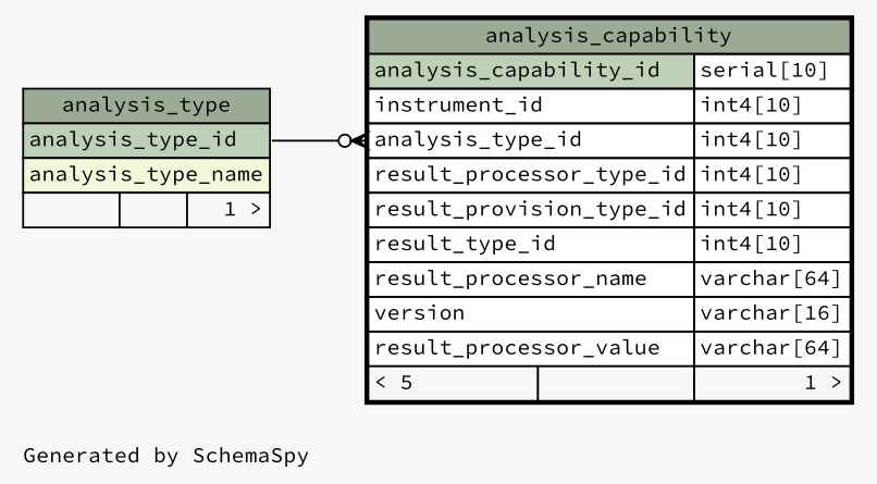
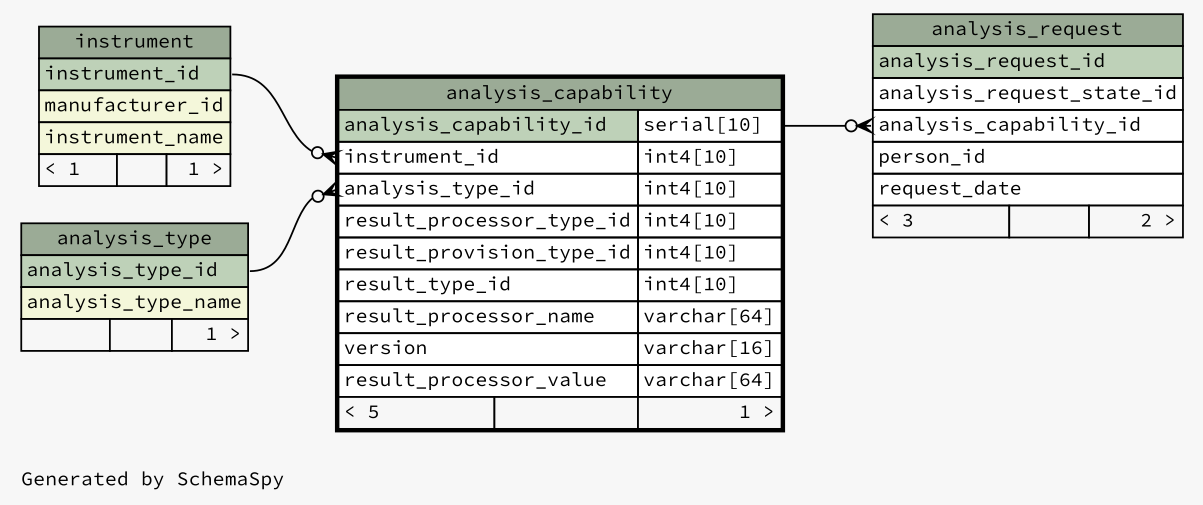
  digraph {
    bgcolor="#f7f7f7"
    fontname="Source Code Pro"
    fontsize=11
    label="\nGenerated by SchemaSpy"
    labeljust=l
    nodesep=0.18
    rankdir=RL
    ranksep=0.46
    node [fontname="Source Code Pro" fontsize=11 shape=plaintext]
    edge [arrowhead=none arrowsize=0.8 arrowtail=crowodot dir=back fontname="Source Code Pro"]
    n1 [label=<     <TABLE BORDER="2" CELLBORDER="1" CELLSPACING="0" BGCOLOR="#ffffff">       <TR><TD COLSPAN="3" BGCOLOR="#9bab96" ALIGN="CENTER">analysis_capability</TD></TR>       <TR><TD PORT="analysis_capability_id" COLSPAN="2" BGCOLOR="#bed1b8" ALIGN="LEFT">analysis_capability_id</TD><TD PORT="analysis_capability_id.type" ALIGN="LEFT">serial[10]</TD></TR>       <TR><TD PORT="instrument_id" COLSPAN="2" ALIGN="LEFT">instrument_id</TD><TD PORT="instrument_id.type" ALIGN="LEFT">int4[10]</TD></TR>       <TR><TD PORT="analysis_type_id" COLSPAN="2" ALIGN="LEFT">analysis_type_id</TD><TD PORT="analysis_type_id.type" ALIGN="LEFT">int4[10]</TD></TR>       <TR><TD PORT="result_processor_type_id" COLSPAN="2" ALIGN="LEFT">result_processor_type_id</TD><TD PORT="result_processor_type_id.type" ALIGN="LEFT">int4[10]</TD></TR>       <TR><TD PORT="result_provision_type_id" COLSPAN="2" ALIGN="LEFT">result_provision_type_id</TD><TD PORT="result_provision_type_id.type" ALIGN="LEFT">int4[10]</TD></TR>       <TR><TD PORT="result_type_id" COLSPAN="2" ALIGN="LEFT">result_type_id</TD><TD PORT="result_type_id.type" ALIGN="LEFT">int4[10]</TD></TR>       <TR><TD PORT="result_processor_name" COLSPAN="2" ALIGN="LEFT">result_processor_name</TD><TD PORT="result_processor_name.type" ALIGN="LEFT">varchar[64]</TD></TR>       <TR><TD PORT="version" COLSPAN="2" ALIGN="LEFT">version</TD><TD PORT="version.type" ALIGN="LEFT">varchar[16]</TD></TR>       <TR><TD PORT="result_processor_value" COLSPAN="2" ALIGN="LEFT">result_processor_value</TD><TD PORT="result_processor_value.type" ALIGN="LEFT">varchar[64]</TD></TR>       <TR><TD ALIGN="LEFT" BGCOLOR="#f7f7f7">&lt; 5</TD><TD ALIGN="RIGHT" BGCOLOR="#f7f7f7">  </TD><TD ALIGN="RIGHT" BGCOLOR="#f7f7f7">1 &gt;</TD></TR>     </TABLE>>]
    n2 [label=<     <TABLE BORDER="0" CELLBORDER="1" CELLSPACING="0" BGCOLOR="#ffffff">       <TR><TD COLSPAN="3" BGCOLOR="#9bab96" ALIGN="CENTER">analysis_type</TD></TR>       <TR><TD PORT="analysis_type_id" COLSPAN="3" BGCOLOR="#bed1b8" ALIGN="LEFT">analysis_type_id</TD></TR>       <TR><TD PORT="analysis_type_name" COLSPAN="3" BGCOLOR="#f4f7da" ALIGN="LEFT">analysis_type_name</TD></TR>       <TR><TD ALIGN="LEFT" BGCOLOR="#f7f7f7">  </TD><TD ALIGN="RIGHT" BGCOLOR="#f7f7f7">  </TD><TD ALIGN="RIGHT" BGCOLOR="#f7f7f7">1 &gt;</TD></TR>     </TABLE>>]
+   n3 [label=<     <TABLE BORDER="0" CELLBORDER="1" CELLSPACING="0" BGCOLOR="#ffffff">       <TR><TD COLSPAN="3" BGCOLOR="#9bab96" ALIGN="CENTER">instrument</TD></TR>       <TR><TD PORT="instrument_id" COLSPAN="3" BGCOLOR="#bed1b8" ALIGN="LEFT">instrument_id</TD></TR>       <TR><TD PORT="manufacturer_id" COLSPAN="3" BGCOLOR="#f4f7da" ALIGN="LEFT">manufacturer_id</TD></TR>       <TR><TD PORT="instrument_name" COLSPAN="3" BGCOLOR="#f4f7da" ALIGN="LEFT">instrument_name</TD></TR>       <TR><TD ALIGN="LEFT" BGCOLOR="#f7f7f7">&lt; 1</TD><TD ALIGN="RIGHT" BGCOLOR="#f7f7f7">  </TD><TD ALIGN="RIGHT" BGCOLOR="#f7f7f7">1 &gt;</TD></TR>     </TABLE>>]
+   n4 [label=<     <TABLE BORDER="0" CELLBORDER="1" CELLSPACING="0" BGCOLOR="#ffffff">       <TR><TD COLSPAN="3" BGCOLOR="#9bab96" ALIGN="CENTER">analysis_request</TD></TR>       <TR><TD PORT="analysis_request_id" COLSPAN="3" BGCOLOR="#bed1b8" ALIGN="LEFT">analysis_request_id</TD></TR>       <TR><TD PORT="analysis_request_state_id" COLSPAN="3" ALIGN="LEFT">analysis_request_state_id</TD></TR>       <TR><TD PORT="analysis_capability_id" COLSPAN="3" ALIGN="LEFT">analysis_capability_id</TD></TR>       <TR><TD PORT="person_id" COLSPAN="3" ALIGN="LEFT">person_id</TD></TR>       <TR><TD PORT="request_date" COLSPAN="3" ALIGN="LEFT">request_date</TD></TR>       <TR><TD ALIGN="LEFT" BGCOLOR="#f7f7f7">&lt; 3</TD><TD ALIGN="RIGHT" BGCOLOR="#f7f7f7">  </TD><TD ALIGN="RIGHT" BGCOLOR="#f7f7f7">2 &gt;</TD></TR>     </TABLE>>]
    n1 -> n2 [headport="analysis_type_id:e" tailport="analysis_type_id:w"]
+   n1 -> n3 [headport="instrument_id:e" tailport="instrument_id:w"]
+   n4 -> n1 [headport="analysis_capability_id.type:e" tailport="analysis_capability_id:w"]
  }
